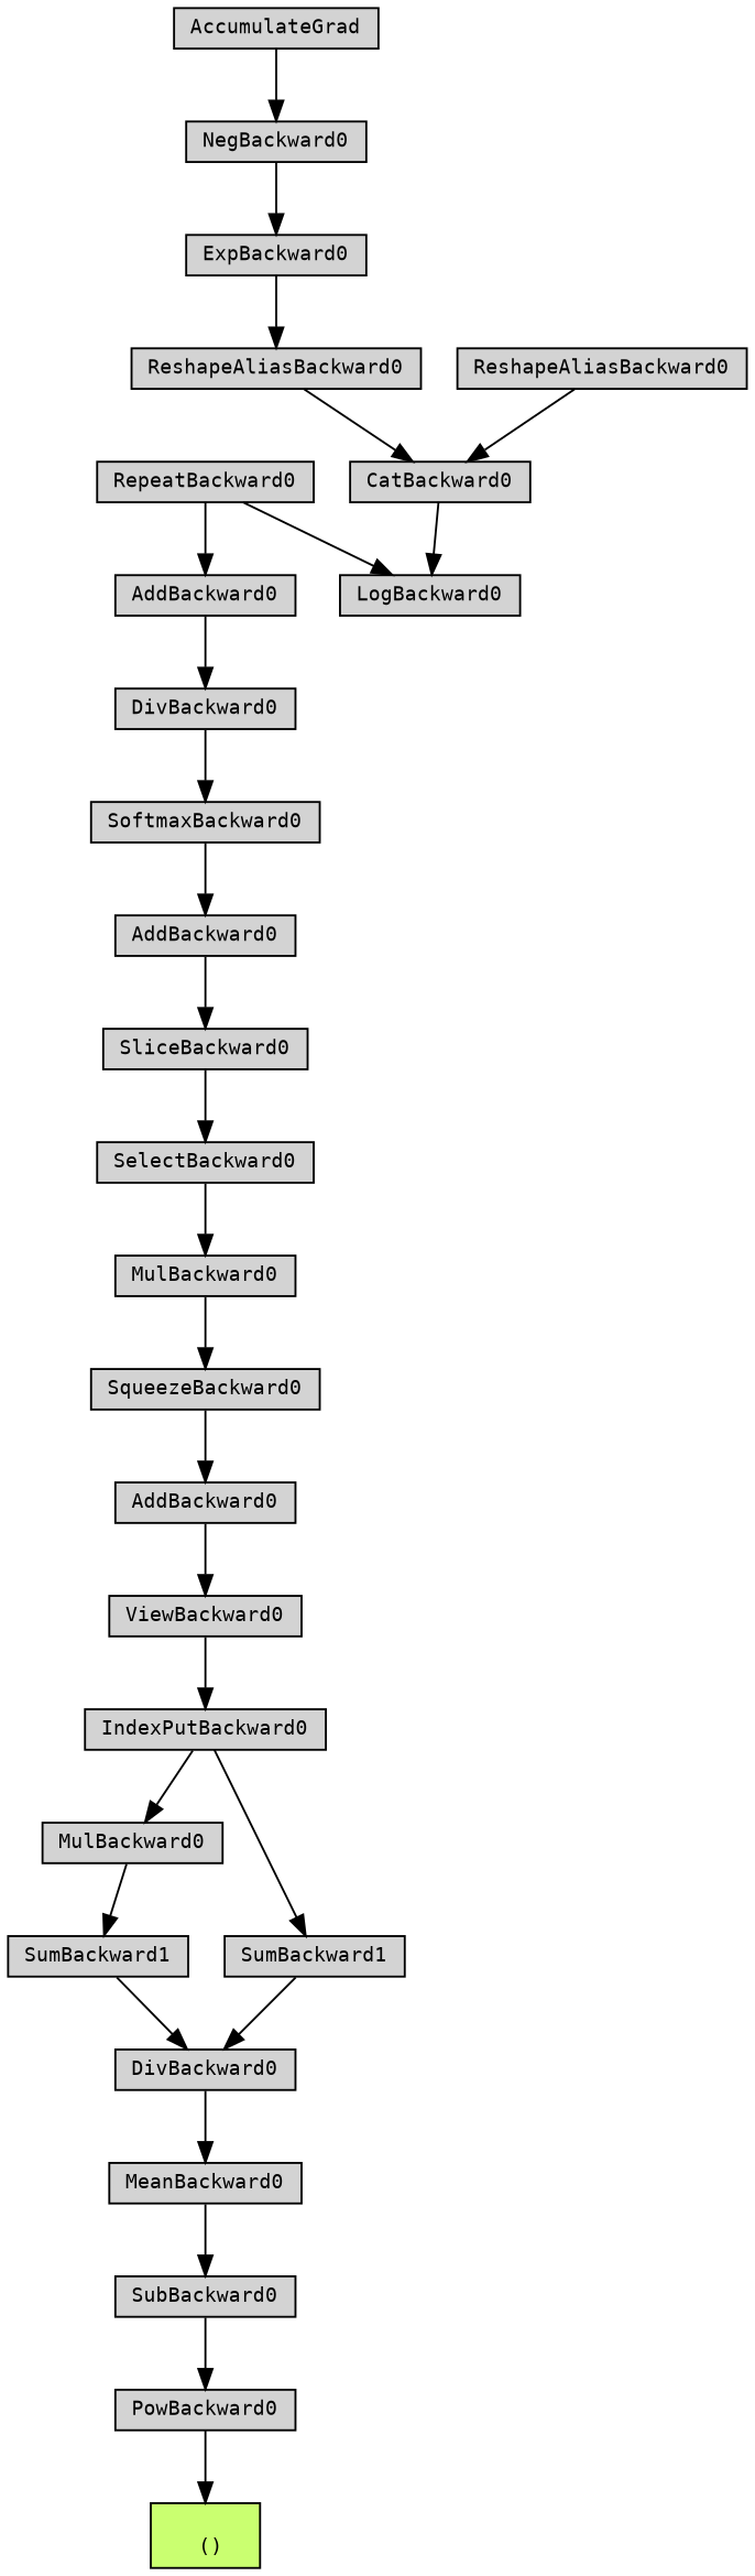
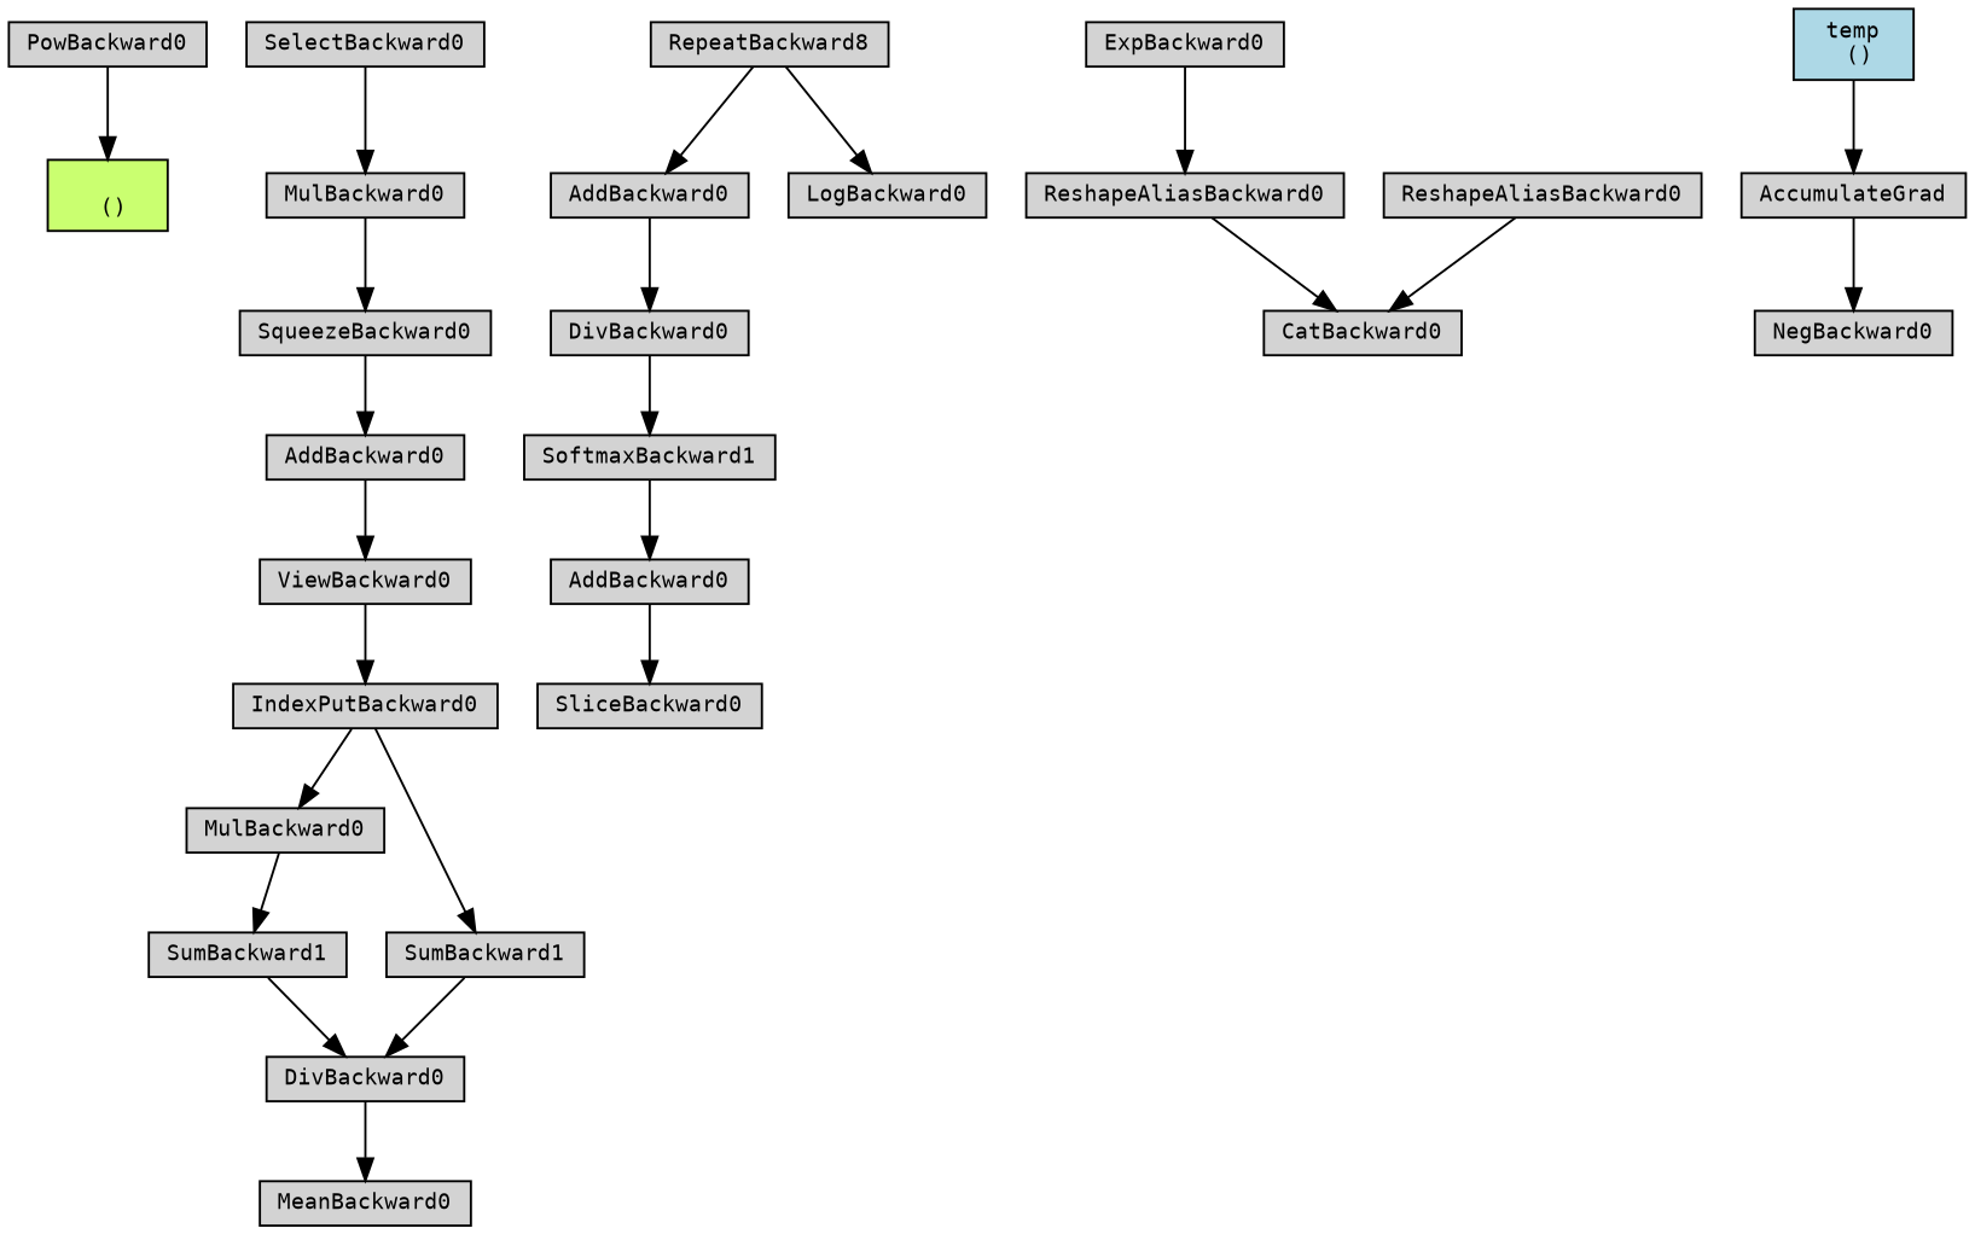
  digraph {
    node [align=left fontname=monospace fontsize=10 ranksep=0.1 shape=box style=filled]
    n1 [fillcolor=darkolivegreen1 height=0.44444 label="\n ()" width=0.75]
    n2 [height=0.27778 label=PowBackward0 width=1.2222]
-   n3 [height=0.27778 label=SubBackward0 width=1.2222]
    n4 [height=0.27778 label=MeanBackward0 width=1.3056]
    n5 [height=0.27778 label=DivBackward0 width=1.2222]
    n6 [height=0.27778 label=SumBackward1 width=1.2222]
    n7 [height=0.27778 label=MulBackward0 width=1.2222]
    n8 [height=0.27778 label=IndexPutBackward0 width=1.6389]
    n9 [height=0.27778 label=SumBackward1 width=1.2222]
    n10 [height=0.27778 label=ViewBackward0 width=1.3056]
    n11 [height=0.27778 label=AddBackward0 width=1.2222]
    n12 [height=0.27778 label=SqueezeBackward0 width=1.5556]
    n13 [height=0.27778 label=MulBackward0 width=1.2222]
    n14 [height=0.27778 label=SelectBackward0 width=1.4722]
    n15 [height=0.27778 label=SliceBackward0 width=1.3889]
    n16 [height=0.27778 label=AddBackward0 width=1.2222]
-   n17 [height=0.27778 label=SoftmaxBackward0 width=1.5556]
+   n17 [height=0.27778 label=SoftmaxBackward1 width=1.5556]
    n18 [height=0.27778 label=DivBackward0 width=1.2222]
    n19 [height=0.27778 label=AddBackward0 width=1.2222]
-   n20 [height=0.27778 label=RepeatBackward0 width=1.4722]
+   n20 [height=0.27778 label=RepeatBackward8 width=1.4722]
    n21 [height=0.27778 label=LogBackward0 width=1.2222]
    n22 [height=0.27778 label=CatBackward0 width=1.2222]
    n23 [height=0.27778 label=ReshapeAliasBackward0 width=1.9722]
    n24 [height=0.27778 label=ExpBackward0 width=1.2222]
    n25 [height=0.27778 label=ReshapeAliasBackward0 width=1.9722]
    n26 [height=0.27778 label=NegBackward0 width=1.2222]
    n27 [height=0.27778 label=AccumulateGrad width=1.3889]
+   n28 [fillcolor=lightblue height=0.44444 label="temp\n ()" width=0.75]
    n2 -> n1
-   n3 -> n2
-   n4 -> n3
    n5 -> n4
    n6 -> n5
    n7 -> n6
    n8 -> n7
    n8 -> n9
    n9 -> n5
    n10 -> n8
    n11 -> n10
    n12 -> n11
    n13 -> n12
    n14 -> n13
-   n15 -> n14
    n16 -> n15
    n17 -> n16
    n18 -> n17
    n19 -> n18
    n20 -> n19
    n20 -> n21
-   n22 -> n21
    n23 -> n22
    n24 -> n23
    n25 -> n22
-   n26 -> n24
    n27 -> n26
+   n28 -> n27
  }
